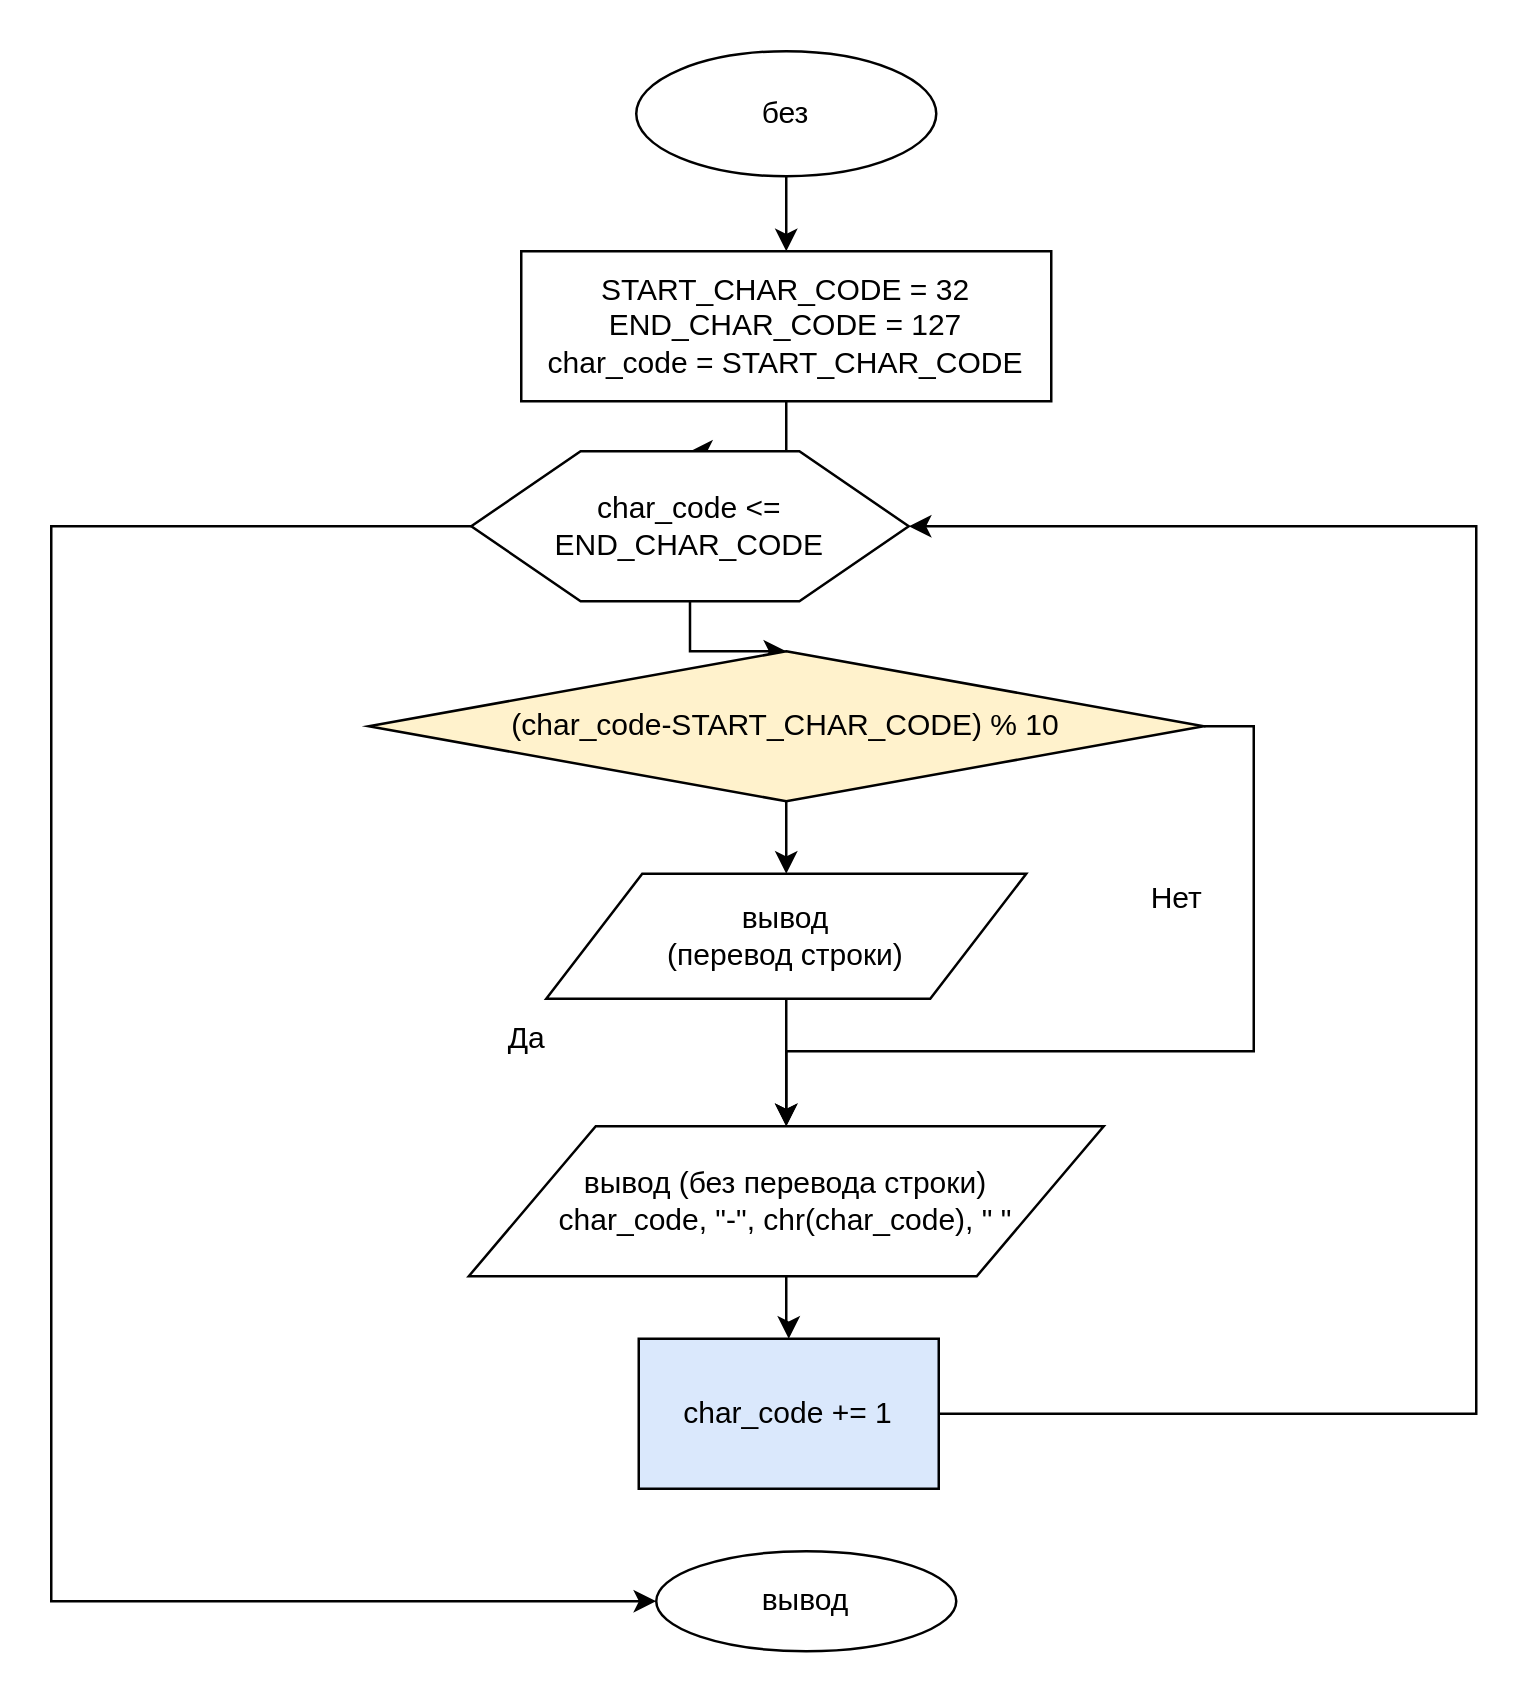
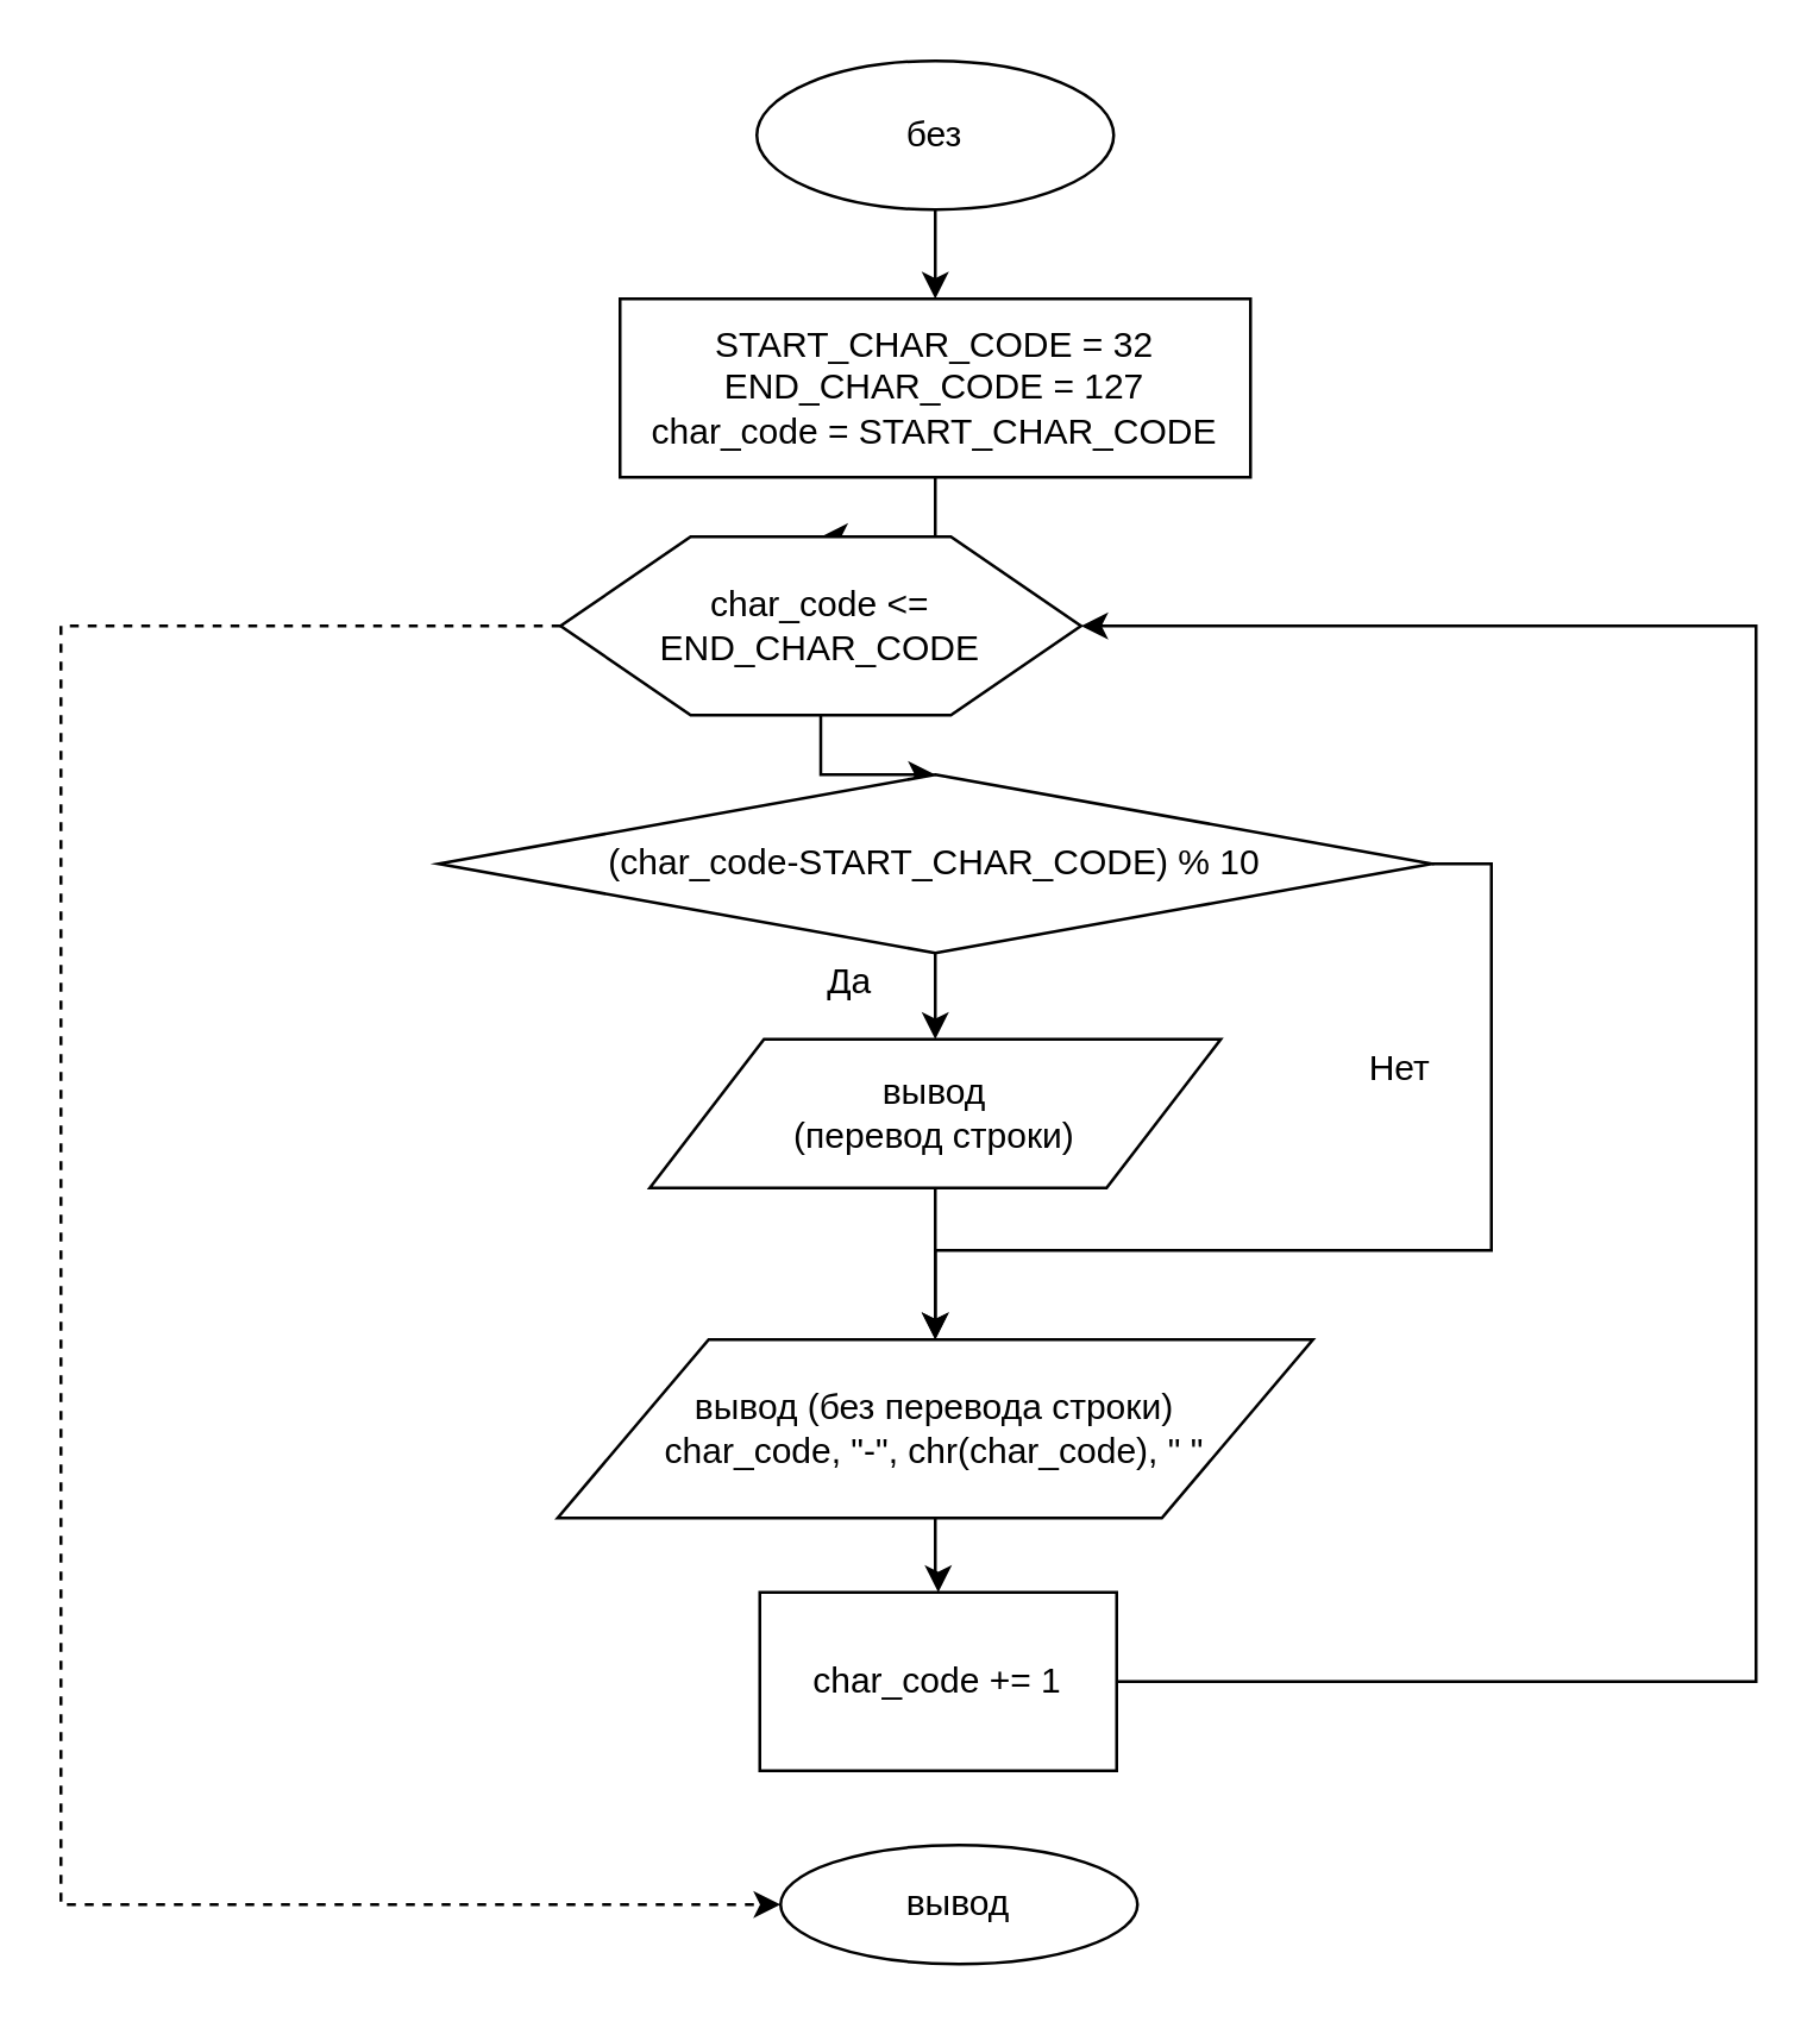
  <mxCell id="0" />
  <mxCell id="1" parent="0" />
  <mxCell id="2" value="" style="edgeStyle=orthogonalEdgeStyle;rounded=0;orthogonalLoop=1;jettySize=auto;html=1;" edge="1" parent="1" source="3" target="5"><mxGeometry relative="1" as="geometry" /></mxCell>
  <mxCell id="3" value="без" style="ellipse;whiteSpace=wrap;html=1;" vertex="1" parent="1"><mxGeometry x="254" y="20" width="120" height="50" as="geometry" /></mxCell>
  <mxCell id="4" value="" style="edgeStyle=orthogonalEdgeStyle;rounded=0;orthogonalLoop=1;jettySize=auto;html=1;" edge="1" parent="1" source="5" target="8"><mxGeometry relative="1" as="geometry" /></mxCell>
  <mxCell id="5" value="&lt;div&gt;START_CHAR_CODE = 32&lt;/div&gt;&lt;div&gt;END_CHAR_CODE = 127&lt;br&gt;&lt;/div&gt;&lt;div&gt;char_code = START_CHAR_CODE&lt;br&gt;&lt;/div&gt;" style="rounded=0;whiteSpace=wrap;html=1;" vertex="1" parent="1"><mxGeometry x="208" y="100" width="212" height="60" as="geometry" /></mxCell>
- <mxCell id="6" style="edgeStyle=orthogonalEdgeStyle;rounded=0;orthogonalLoop=1;jettySize=auto;html=1;exitX=0;exitY=0.5;exitDx=0;exitDy=0;entryX=0;entryY=0.5;entryDx=0;entryDy=0;" edge="1" parent="1" source="8" target="18"><mxGeometry relative="1" as="geometry"><Array as="points"><mxPoint x="20" y="210" /><mxPoint x="20" y="640" /></Array></mxGeometry></mxCell>
+ <mxCell id="6" style="edgeStyle=orthogonalEdgeStyle;rounded=0;orthogonalLoop=1;jettySize=auto;html=1;exitX=0;exitY=0.5;exitDx=0;exitDy=0;entryX=0;entryY=0.5;entryDx=0;entryDy=0;dashed=1;" edge="1" parent="1" source="8" target="18"><mxGeometry relative="1" as="geometry"><Array as="points"><mxPoint x="20" y="210" /><mxPoint x="20" y="640" /></Array></mxGeometry></mxCell>
  <mxCell id="7" value="" style="edgeStyle=orthogonalEdgeStyle;rounded=0;orthogonalLoop=1;jettySize=auto;html=1;" edge="1" parent="1" source="8" target="15"><mxGeometry relative="1" as="geometry" /></mxCell>
  <mxCell id="8" value="char_code &amp;lt;= END_CHAR_CODE " style="shape=hexagon;perimeter=hexagonPerimeter2;whiteSpace=wrap;html=1;" vertex="1" parent="1"><mxGeometry x="188" y="180" width="175" height="60" as="geometry" /></mxCell>
  <mxCell id="9" value="" style="edgeStyle=orthogonalEdgeStyle;rounded=0;orthogonalLoop=1;jettySize=auto;html=1;" edge="1" parent="1" source="10" target="12"><mxGeometry relative="1" as="geometry" /></mxCell>
  <mxCell id="10" value="вывод&lt;br&gt;(перевод строки)" style="shape=parallelogram;perimeter=parallelogramPerimeter;whiteSpace=wrap;html=1;" vertex="1" parent="1"><mxGeometry x="218" y="349" width="192" height="50" as="geometry" /></mxCell>
  <mxCell id="11" style="edgeStyle=orthogonalEdgeStyle;rounded=0;orthogonalLoop=1;jettySize=auto;html=1;exitX=0.5;exitY=1;exitDx=0;exitDy=0;" edge="1" parent="1" source="12" target="20"><mxGeometry relative="1" as="geometry" /></mxCell>
  <mxCell id="12" value="&lt;div&gt;вывод (без перевода строки)&lt;/div&gt;&lt;div&gt;char_code, &quot;-&quot;, chr(char_code), &quot; &quot;&lt;br&gt;&lt;/div&gt;" style="shape=parallelogram;perimeter=parallelogramPerimeter;whiteSpace=wrap;html=1;" vertex="1" parent="1"><mxGeometry x="187" y="450" width="254" height="60" as="geometry" /></mxCell>
  <mxCell id="13" value="" style="edgeStyle=orthogonalEdgeStyle;rounded=0;orthogonalLoop=1;jettySize=auto;html=1;" edge="1" parent="1" source="15" target="10"><mxGeometry relative="1" as="geometry" /></mxCell>
  <mxCell id="14" style="edgeStyle=orthogonalEdgeStyle;rounded=0;orthogonalLoop=1;jettySize=auto;html=1;exitX=1;exitY=0.5;exitDx=0;exitDy=0;" edge="1" parent="1" source="15" target="12"><mxGeometry relative="1" as="geometry"><Array as="points"><mxPoint x="501" y="290" /><mxPoint x="501" y="420" /><mxPoint x="314" y="420" /></Array></mxGeometry></mxCell>
- <mxCell id="15" value="(char_code-START_CHAR_CODE) % 10" style="rhombus;whiteSpace=wrap;html=1;fillColor=#fff2cc;" vertex="1" parent="1"><mxGeometry x="147" y="260" width="334" height="60" as="geometry" /></mxCell>
- <mxCell id="16" value="Да" style="text;html=1;align=center;verticalAlign=middle;resizable=0;points=[];autosize=1;" vertex="1" parent="1"><mxGeometry x="195" y="405" width="30" height="20" as="geometry" /></mxCell>
+ <mxCell id="15" value="(char_code-START_CHAR_CODE) % 10" style="rhombus;whiteSpace=wrap;html=1;" vertex="1" parent="1"><mxGeometry x="147" y="260" width="334" height="60" as="geometry" /></mxCell>
+ <mxCell id="16" value="Да" style="text;html=1;align=center;verticalAlign=middle;resizable=0;points=[];autosize=1;" vertex="1" parent="1"><mxGeometry x="270" y="320" width="30" height="20" as="geometry" /></mxCell>
  <mxCell id="17" value="Нет" style="text;html=1;align=center;verticalAlign=middle;resizable=0;points=[];autosize=1;" vertex="1" parent="1"><mxGeometry x="450" y="349" width="40" height="20" as="geometry" /></mxCell>
  <mxCell id="18" value="вывод" style="ellipse;whiteSpace=wrap;html=1;" vertex="1" parent="1"><mxGeometry x="262" y="620" width="120" height="40" as="geometry" /></mxCell>
  <mxCell id="19" style="edgeStyle=orthogonalEdgeStyle;rounded=0;orthogonalLoop=1;jettySize=auto;html=1;exitX=1;exitY=0.5;exitDx=0;exitDy=0;entryX=1;entryY=0.5;entryDx=0;entryDy=0;" edge="1" parent="1" source="20" target="8"><mxGeometry relative="1" as="geometry"><Array as="points"><mxPoint x="590" y="565" /><mxPoint x="590" y="210" /></Array></mxGeometry></mxCell>
- <mxCell id="20" value="char_code += 1" style="rounded=0;whiteSpace=wrap;html=1;fillColor=#dae8fc;" vertex="1" parent="1"><mxGeometry x="255" y="535" width="120" height="60" as="geometry" /></mxCell>
+ <mxCell id="20" value="char_code += 1" style="rounded=0;whiteSpace=wrap;html=1;" vertex="1" parent="1"><mxGeometry x="255" y="535" width="120" height="60" as="geometry" /></mxCell>
